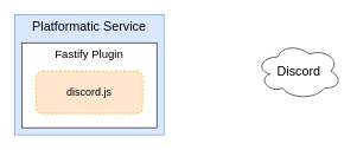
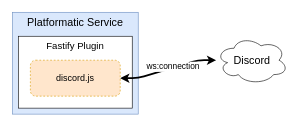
  <mxCell id="0" />
  <mxCell id="1" parent="0" />
  <mxCell id="2" value="Discord" style="ellipse;shape=cloud;whiteSpace=wrap;html=1;fontSize=18;" vertex="1" parent="1"><mxGeometry x="360" y="60" width="120" height="80" as="geometry" /></mxCell>
  <mxCell id="3" value="Platformatic Service" style="rounded=0;whiteSpace=wrap;html=1;verticalAlign=top;fontSize=18;fillColor=#dae8fc;strokeColor=#6c8ebf;" vertex="1" parent="1"><mxGeometry x="20" y="20" width="210" height="170" as="geometry" /></mxCell>
  <mxCell id="4" value="Fastify Plugin" style="rounded=0;whiteSpace=wrap;html=1;verticalAlign=top;fontSize=16;" vertex="1" parent="1"><mxGeometry x="30" y="60" width="190" height="120" as="geometry" /></mxCell>
  <mxCell id="5" value="discord.js" style="rounded=1;whiteSpace=wrap;html=1;fontSize=15;fillColor=#ffe6cc;strokeColor=#d79b00;dashed=1;" vertex="1" parent="1"><mxGeometry x="50" y="100" width="150" height="60" as="geometry" /></mxCell>
+ <mxCell id="6" style="edgeStyle=entityRelationEdgeStyle;html=1;strokeWidth=3;fontSize=18;startArrow=classic;startFill=1;" edge="1" parent="1" source="5" target="2"><mxGeometry relative="1" as="geometry" /></mxCell>
+ <mxCell id="7" value="ws:connection" style="edgeLabel;html=1;align=center;verticalAlign=middle;resizable=0;points=[];fontSize=14;" vertex="1" connectable="0" parent="6"><mxGeometry x="0.101" y="2" relative="1" as="geometry"><mxPoint as="offset" /></mxGeometry></mxCell>
